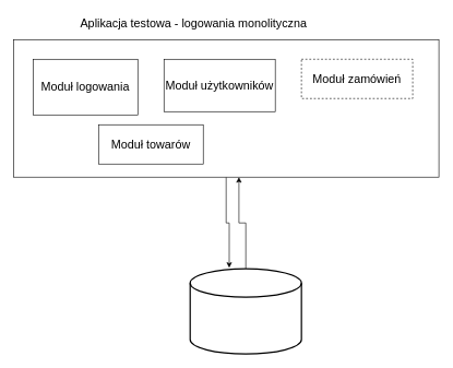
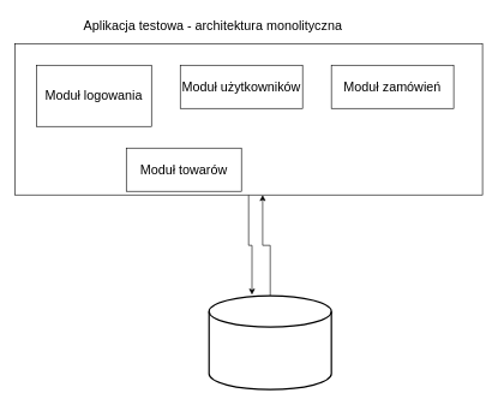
  <mxCell id="0" />
  <mxCell id="1" parent="0" />
  <mxCell id="2" style="edgeStyle=orthogonalEdgeStyle;rounded=0;orthogonalLoop=1;jettySize=auto;html=1;entryX=0.351;entryY=-0.011;entryDx=0;entryDy=0;entryPerimeter=0;fontSize=18;" edge="1" parent="1" source="3" target="9"><mxGeometry relative="1" as="geometry" /></mxCell>
  <mxCell id="3" value="" style="rounded=0;whiteSpace=wrap;html=1;" vertex="1" parent="1"><mxGeometry x="20" y="60" width="650" height="210" as="geometry" /></mxCell>
- <mxCell id="4" value="&lt;div style=&quot;font-size: 18px;&quot;&gt;Aplikacja testowa - logowania monolityczna&lt;/div&gt;" style="text;html=1;align=center;verticalAlign=middle;resizable=0;points=[];autosize=1;strokeColor=none;fillColor=none;fontSize=18;" vertex="1" parent="1"><mxGeometry x="110" y="20" width="370" height="30" as="geometry" /></mxCell>
+ <mxCell id="4" value="&lt;div style=&quot;font-size: 18px;&quot;&gt;Aplikacja testowa - architektura monolityczna&lt;/div&gt;" style="text;html=1;align=center;verticalAlign=middle;resizable=0;points=[];autosize=1;strokeColor=none;fillColor=none;fontSize=18;" vertex="1" parent="1"><mxGeometry x="110" y="20" width="370" height="30" as="geometry" /></mxCell>
  <mxCell id="5" value="Moduł logowania" style="rounded=0;whiteSpace=wrap;html=1;fontSize=18;" vertex="1" parent="1"><mxGeometry x="50" y="90" width="160" height="85" as="geometry" /></mxCell>
- <mxCell id="6" value="Moduł użytkowników" style="rounded=0;whiteSpace=wrap;html=1;fontSize=18;" vertex="1" parent="1"><mxGeometry x="250" y="90" width="170" height="80" as="geometry" /></mxCell>
- <mxCell id="7" value="Moduł towarów" style="rounded=0;whiteSpace=wrap;html=1;fontSize=18;" vertex="1" parent="1"><mxGeometry x="150" y="190" width="160" height="60" as="geometry" /></mxCell>
+ <mxCell id="6" value="Moduł użytkowników" style="rounded=0;whiteSpace=wrap;html=1;fontSize=18;" vertex="1" parent="1"><mxGeometry x="250" y="90" width="170" height="60" as="geometry" /></mxCell>
+ <mxCell id="7" value="Moduł towarów" style="rounded=0;whiteSpace=wrap;html=1;fontSize=18;" vertex="1" parent="1"><mxGeometry x="175" y="205" width="160" height="60" as="geometry" /></mxCell>
  <mxCell id="8" style="edgeStyle=orthogonalEdgeStyle;rounded=0;orthogonalLoop=1;jettySize=auto;html=1;entryX=0.53;entryY=1;entryDx=0;entryDy=0;entryPerimeter=0;fontSize=18;" edge="1" parent="1" source="9" target="3"><mxGeometry relative="1" as="geometry" /></mxCell>
  <mxCell id="9" value="" style="strokeWidth=2;html=1;shape=mxgraph.flowchart.database;whiteSpace=wrap;fontSize=18;" vertex="1" parent="1"><mxGeometry x="290" y="410" width="170" height="130" as="geometry" /></mxCell>
- <mxCell id="10" value="Moduł zamówień" style="rounded=0;whiteSpace=wrap;html=1;fontSize=18;dashed=1;" vertex="1" parent="1"><mxGeometry x="460" y="90" width="170" height="60" as="geometry" /></mxCell>
+ <mxCell id="10" value="Moduł zamówień" style="rounded=0;whiteSpace=wrap;html=1;fontSize=18;" vertex="1" parent="1"><mxGeometry x="460" y="90" width="170" height="60" as="geometry" /></mxCell>
